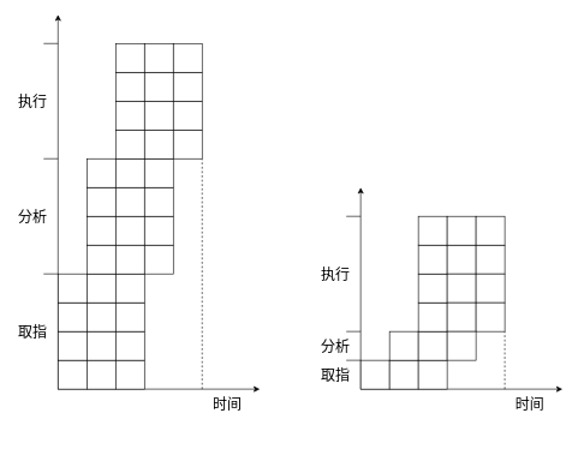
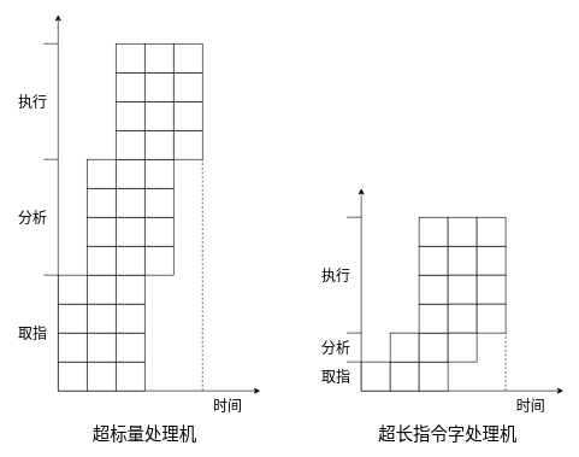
  <mxCell id="0" />
  <mxCell id="1" parent="0" />
  <mxCell id="2" value="" style="endArrow=classic;html=1;" edge="1" parent="1"><mxGeometry width="50" height="50" relative="1" as="geometry"><mxPoint x="80" y="540" as="sourcePoint" /><mxPoint x="360" y="540" as="targetPoint" /></mxGeometry></mxCell>
  <mxCell id="3" value="" style="endArrow=classic;html=1;" edge="1" parent="1"><mxGeometry width="50" height="50" relative="1" as="geometry"><mxPoint x="80" y="540" as="sourcePoint" /><mxPoint x="80" y="20" as="targetPoint" /></mxGeometry></mxCell>
  <mxCell id="4" value="取指" style="text;html=1;strokeColor=none;fillColor=none;align=center;verticalAlign=middle;whiteSpace=wrap;rounded=0;fontSize=20;" vertex="1" parent="1"><mxGeometry x="20" y="450" width="50" height="20" as="geometry" /></mxCell>
  <mxCell id="5" value="分析" style="text;html=1;strokeColor=none;fillColor=none;align=center;verticalAlign=middle;whiteSpace=wrap;rounded=0;fontSize=20;" vertex="1" parent="1"><mxGeometry x="20" y="290" width="50" height="20" as="geometry" /></mxCell>
  <mxCell id="6" value="执行" style="text;html=1;strokeColor=none;fillColor=none;align=center;verticalAlign=middle;whiteSpace=wrap;rounded=0;fontSize=20;" vertex="1" parent="1"><mxGeometry x="20" y="130" width="50" height="20" as="geometry" /></mxCell>
  <mxCell id="7" value="" style="endArrow=none;html=1;" edge="1" parent="1"><mxGeometry width="50" height="50" relative="1" as="geometry"><mxPoint x="60" y="380" as="sourcePoint" /><mxPoint x="80" y="380" as="targetPoint" /></mxGeometry></mxCell>
  <mxCell id="8" value="" style="endArrow=none;html=1;" edge="1" parent="1"><mxGeometry width="50" height="50" relative="1" as="geometry"><mxPoint x="60" y="220" as="sourcePoint" /><mxPoint x="80" y="220" as="targetPoint" /></mxGeometry></mxCell>
  <mxCell id="9" value="" style="endArrow=none;html=1;" edge="1" parent="1"><mxGeometry width="50" height="50" relative="1" as="geometry"><mxPoint x="60" y="60" as="sourcePoint" /><mxPoint x="80" y="60" as="targetPoint" /></mxGeometry></mxCell>
  <mxCell id="10" value="" style="rounded=0;whiteSpace=wrap;html=1;" vertex="1" parent="1"><mxGeometry x="80" y="500" width="40" height="40" as="geometry" /></mxCell>
  <mxCell id="11" value="" style="rounded=0;whiteSpace=wrap;html=1;" vertex="1" parent="1"><mxGeometry x="80" y="460" width="40" height="40" as="geometry" /></mxCell>
  <mxCell id="12" value="" style="rounded=0;whiteSpace=wrap;html=1;" vertex="1" parent="1"><mxGeometry x="80" y="420" width="40" height="40" as="geometry" /></mxCell>
  <mxCell id="13" value="" style="rounded=0;whiteSpace=wrap;html=1;" vertex="1" parent="1"><mxGeometry x="80" y="380" width="40" height="40" as="geometry" /></mxCell>
  <mxCell id="14" value="" style="rounded=0;whiteSpace=wrap;html=1;" vertex="1" parent="1"><mxGeometry x="120" y="500" width="40" height="40" as="geometry" /></mxCell>
  <mxCell id="15" value="" style="rounded=0;whiteSpace=wrap;html=1;" vertex="1" parent="1"><mxGeometry x="120" y="460" width="40" height="40" as="geometry" /></mxCell>
  <mxCell id="16" value="" style="rounded=0;whiteSpace=wrap;html=1;" vertex="1" parent="1"><mxGeometry x="120" y="420" width="40" height="40" as="geometry" /></mxCell>
  <mxCell id="17" value="" style="rounded=0;whiteSpace=wrap;html=1;" vertex="1" parent="1"><mxGeometry x="120" y="380" width="40" height="40" as="geometry" /></mxCell>
  <mxCell id="18" value="" style="rounded=0;whiteSpace=wrap;html=1;" vertex="1" parent="1"><mxGeometry x="160" y="500" width="40" height="40" as="geometry" /></mxCell>
  <mxCell id="19" value="" style="rounded=0;whiteSpace=wrap;html=1;" vertex="1" parent="1"><mxGeometry x="160" y="460" width="40" height="40" as="geometry" /></mxCell>
  <mxCell id="20" value="" style="rounded=0;whiteSpace=wrap;html=1;" vertex="1" parent="1"><mxGeometry x="160" y="420" width="40" height="40" as="geometry" /></mxCell>
  <mxCell id="21" value="" style="rounded=0;whiteSpace=wrap;html=1;" vertex="1" parent="1"><mxGeometry x="160" y="380" width="40" height="40" as="geometry" /></mxCell>
  <mxCell id="22" value="" style="rounded=0;whiteSpace=wrap;html=1;" vertex="1" parent="1"><mxGeometry x="120" y="340" width="40" height="40" as="geometry" /></mxCell>
  <mxCell id="23" value="" style="rounded=0;whiteSpace=wrap;html=1;" vertex="1" parent="1"><mxGeometry x="120" y="300" width="40" height="40" as="geometry" /></mxCell>
  <mxCell id="24" value="" style="rounded=0;whiteSpace=wrap;html=1;" vertex="1" parent="1"><mxGeometry x="120" y="260" width="40" height="40" as="geometry" /></mxCell>
  <mxCell id="25" value="" style="rounded=0;whiteSpace=wrap;html=1;" vertex="1" parent="1"><mxGeometry x="120" y="220" width="40" height="40" as="geometry" /></mxCell>
  <mxCell id="26" value="" style="rounded=0;whiteSpace=wrap;html=1;" vertex="1" parent="1"><mxGeometry x="160" y="340" width="40" height="40" as="geometry" /></mxCell>
  <mxCell id="27" value="" style="rounded=0;whiteSpace=wrap;html=1;" vertex="1" parent="1"><mxGeometry x="160" y="300" width="40" height="40" as="geometry" /></mxCell>
  <mxCell id="28" value="" style="rounded=0;whiteSpace=wrap;html=1;" vertex="1" parent="1"><mxGeometry x="160" y="260" width="40" height="40" as="geometry" /></mxCell>
  <mxCell id="29" value="" style="rounded=0;whiteSpace=wrap;html=1;" vertex="1" parent="1"><mxGeometry x="160" y="220" width="40" height="40" as="geometry" /></mxCell>
  <mxCell id="30" value="" style="rounded=0;whiteSpace=wrap;html=1;" vertex="1" parent="1"><mxGeometry x="200" y="340" width="40" height="40" as="geometry" /></mxCell>
  <mxCell id="31" value="" style="rounded=0;whiteSpace=wrap;html=1;" vertex="1" parent="1"><mxGeometry x="200" y="300" width="40" height="40" as="geometry" /></mxCell>
  <mxCell id="32" value="" style="rounded=0;whiteSpace=wrap;html=1;" vertex="1" parent="1"><mxGeometry x="200" y="260" width="40" height="40" as="geometry" /></mxCell>
  <mxCell id="33" value="" style="rounded=0;whiteSpace=wrap;html=1;" vertex="1" parent="1"><mxGeometry x="200" y="220" width="40" height="40" as="geometry" /></mxCell>
  <mxCell id="34" value="" style="rounded=0;whiteSpace=wrap;html=1;" vertex="1" parent="1"><mxGeometry x="160" y="180" width="40" height="40" as="geometry" /></mxCell>
  <mxCell id="35" value="" style="rounded=0;whiteSpace=wrap;html=1;" vertex="1" parent="1"><mxGeometry x="160" y="140" width="40" height="40" as="geometry" /></mxCell>
  <mxCell id="36" value="" style="rounded=0;whiteSpace=wrap;html=1;" vertex="1" parent="1"><mxGeometry x="160" y="100" width="40" height="40" as="geometry" /></mxCell>
  <mxCell id="37" value="" style="rounded=0;whiteSpace=wrap;html=1;" vertex="1" parent="1"><mxGeometry x="160" y="60" width="40" height="40" as="geometry" /></mxCell>
  <mxCell id="38" value="" style="rounded=0;whiteSpace=wrap;html=1;" vertex="1" parent="1"><mxGeometry x="200" y="180" width="40" height="40" as="geometry" /></mxCell>
  <mxCell id="39" value="" style="rounded=0;whiteSpace=wrap;html=1;" vertex="1" parent="1"><mxGeometry x="200" y="140" width="40" height="40" as="geometry" /></mxCell>
  <mxCell id="40" value="" style="rounded=0;whiteSpace=wrap;html=1;" vertex="1" parent="1"><mxGeometry x="200" y="100" width="40" height="40" as="geometry" /></mxCell>
  <mxCell id="41" value="" style="rounded=0;whiteSpace=wrap;html=1;" vertex="1" parent="1"><mxGeometry x="200" y="60" width="40" height="40" as="geometry" /></mxCell>
  <mxCell id="42" value="" style="rounded=0;whiteSpace=wrap;html=1;" vertex="1" parent="1"><mxGeometry x="240" y="180" width="40" height="40" as="geometry" /></mxCell>
  <mxCell id="43" value="" style="rounded=0;whiteSpace=wrap;html=1;" vertex="1" parent="1"><mxGeometry x="240" y="140" width="40" height="40" as="geometry" /></mxCell>
  <mxCell id="44" value="" style="rounded=0;whiteSpace=wrap;html=1;" vertex="1" parent="1"><mxGeometry x="240" y="100" width="40" height="40" as="geometry" /></mxCell>
  <mxCell id="45" value="" style="rounded=0;whiteSpace=wrap;html=1;" vertex="1" parent="1"><mxGeometry x="240" y="60" width="40" height="40" as="geometry" /></mxCell>
  <mxCell id="46" value="" style="endArrow=none;html=1;fontSize=20;entryX=1;entryY=1;entryDx=0;entryDy=0;dashed=1;" edge="1" parent="1" target="42"><mxGeometry width="50" height="50" relative="1" as="geometry"><mxPoint x="280" y="540" as="sourcePoint" /><mxPoint x="580" y="120" as="targetPoint" /></mxGeometry></mxCell>
  <mxCell id="47" value="时间" style="text;html=1;strokeColor=none;fillColor=none;align=center;verticalAlign=middle;whiteSpace=wrap;rounded=0;fontSize=20;" vertex="1" parent="1"><mxGeometry x="290" y="550" width="50" height="20" as="geometry" /></mxCell>
  <mxCell id="48" value="" style="endArrow=classic;html=1;" edge="1" parent="1"><mxGeometry width="50" height="50" relative="1" as="geometry"><mxPoint x="500" y="540" as="sourcePoint" /><mxPoint x="780" y="540" as="targetPoint" /></mxGeometry></mxCell>
  <mxCell id="49" value="" style="endArrow=classic;html=1;" edge="1" parent="1"><mxGeometry width="50" height="50" relative="1" as="geometry"><mxPoint x="500" y="540" as="sourcePoint" /><mxPoint x="500" y="260" as="targetPoint" /></mxGeometry></mxCell>
  <mxCell id="50" value="取指" style="text;html=1;strokeColor=none;fillColor=none;align=center;verticalAlign=middle;whiteSpace=wrap;rounded=0;fontSize=20;" vertex="1" parent="1"><mxGeometry x="440" y="510" width="50" height="20" as="geometry" /></mxCell>
  <mxCell id="51" value="分析" style="text;html=1;strokeColor=none;fillColor=none;align=center;verticalAlign=middle;whiteSpace=wrap;rounded=0;fontSize=20;" vertex="1" parent="1"><mxGeometry x="440" y="470" width="50" height="20" as="geometry" /></mxCell>
  <mxCell id="52" value="执行" style="text;html=1;strokeColor=none;fillColor=none;align=center;verticalAlign=middle;whiteSpace=wrap;rounded=0;fontSize=20;" vertex="1" parent="1"><mxGeometry x="440" y="370" width="50" height="20" as="geometry" /></mxCell>
  <mxCell id="53" value="" style="endArrow=none;html=1;entryX=0;entryY=1;entryDx=0;entryDy=0;" edge="1" parent="1"><mxGeometry width="50" height="50" relative="1" as="geometry"><mxPoint x="480" y="460" as="sourcePoint" /><mxPoint x="500" y="460" as="targetPoint" /></mxGeometry></mxCell>
  <mxCell id="54" value="" style="endArrow=none;html=1;" edge="1" parent="1"><mxGeometry width="50" height="50" relative="1" as="geometry"><mxPoint x="480" y="300" as="sourcePoint" /><mxPoint x="500" y="300" as="targetPoint" /></mxGeometry></mxCell>
  <mxCell id="55" value="" style="endArrow=none;html=1;entryX=0;entryY=0;entryDx=0;entryDy=0;" edge="1" parent="1" target="56"><mxGeometry width="50" height="50" relative="1" as="geometry"><mxPoint x="480" y="500" as="sourcePoint" /><mxPoint x="500" y="60" as="targetPoint" /></mxGeometry></mxCell>
  <mxCell id="56" value="" style="rounded=0;whiteSpace=wrap;html=1;" vertex="1" parent="1"><mxGeometry x="500" y="500" width="40" height="40" as="geometry" /></mxCell>
  <mxCell id="57" value="" style="rounded=0;whiteSpace=wrap;html=1;" vertex="1" parent="1"><mxGeometry x="540" y="500" width="40" height="40" as="geometry" /></mxCell>
  <mxCell id="58" value="" style="rounded=0;whiteSpace=wrap;html=1;" vertex="1" parent="1"><mxGeometry x="540" y="460" width="40" height="40" as="geometry" /></mxCell>
  <mxCell id="59" value="" style="rounded=0;whiteSpace=wrap;html=1;" vertex="1" parent="1"><mxGeometry x="580" y="500" width="40" height="40" as="geometry" /></mxCell>
  <mxCell id="60" value="" style="rounded=0;whiteSpace=wrap;html=1;" vertex="1" parent="1"><mxGeometry x="580" y="460" width="40" height="40" as="geometry" /></mxCell>
  <mxCell id="61" value="" style="rounded=0;whiteSpace=wrap;html=1;" vertex="1" parent="1"><mxGeometry x="580" y="420" width="40" height="40" as="geometry" /></mxCell>
  <mxCell id="62" value="" style="rounded=0;whiteSpace=wrap;html=1;" vertex="1" parent="1"><mxGeometry x="580" y="380" width="40" height="40" as="geometry" /></mxCell>
  <mxCell id="63" value="" style="rounded=0;whiteSpace=wrap;html=1;" vertex="1" parent="1"><mxGeometry x="580" y="340" width="40" height="40" as="geometry" /></mxCell>
  <mxCell id="64" value="" style="rounded=0;whiteSpace=wrap;html=1;" vertex="1" parent="1"><mxGeometry x="580" y="300" width="40" height="40" as="geometry" /></mxCell>
  <mxCell id="65" value="" style="rounded=0;whiteSpace=wrap;html=1;" vertex="1" parent="1"><mxGeometry x="620" y="340" width="40" height="40" as="geometry" /></mxCell>
  <mxCell id="66" value="" style="rounded=0;whiteSpace=wrap;html=1;" vertex="1" parent="1"><mxGeometry x="620" y="300" width="40" height="40" as="geometry" /></mxCell>
  <mxCell id="67" value="" style="rounded=0;whiteSpace=wrap;html=1;" vertex="1" parent="1"><mxGeometry x="620" y="380" width="40" height="40" as="geometry" /></mxCell>
  <mxCell id="68" value="" style="endArrow=none;html=1;fontSize=20;dashed=1;" edge="1" parent="1"><mxGeometry width="50" height="50" relative="1" as="geometry"><mxPoint x="700" y="540" as="sourcePoint" /><mxPoint x="700" y="460" as="targetPoint" /></mxGeometry></mxCell>
  <mxCell id="69" value="时间" style="text;html=1;strokeColor=none;fillColor=none;align=center;verticalAlign=middle;whiteSpace=wrap;rounded=0;fontSize=20;" vertex="1" parent="1"><mxGeometry x="710" y="550" width="50" height="20" as="geometry" /></mxCell>
  <mxCell id="70" value="" style="rounded=0;whiteSpace=wrap;html=1;" vertex="1" parent="1"><mxGeometry x="660" y="340" width="40" height="40" as="geometry" /></mxCell>
  <mxCell id="71" value="" style="rounded=0;whiteSpace=wrap;html=1;" vertex="1" parent="1"><mxGeometry x="660" y="300" width="40" height="40" as="geometry" /></mxCell>
  <mxCell id="72" value="" style="rounded=0;whiteSpace=wrap;html=1;" vertex="1" parent="1"><mxGeometry x="660" y="380" width="40" height="40" as="geometry" /></mxCell>
  <mxCell id="73" value="" style="rounded=0;whiteSpace=wrap;html=1;" vertex="1" parent="1"><mxGeometry x="620" y="420" width="40" height="40" as="geometry" /></mxCell>
  <mxCell id="74" value="" style="rounded=0;whiteSpace=wrap;html=1;" vertex="1" parent="1"><mxGeometry x="660" y="420" width="40" height="40" as="geometry" /></mxCell>
  <mxCell id="75" value="" style="rounded=0;whiteSpace=wrap;html=1;" vertex="1" parent="1"><mxGeometry x="620" y="460" width="40" height="40" as="geometry" /></mxCell>
+ <mxCell id="76" value="超标量处理机" style="text;html=1;strokeColor=none;fillColor=none;align=center;verticalAlign=middle;whiteSpace=wrap;rounded=0;fontSize=24;" vertex="1" parent="1"><mxGeometry x="120" y="590" width="160" height="20" as="geometry" /></mxCell>
+ <mxCell id="77" value="超长指令字处理机" style="text;html=1;strokeColor=none;fillColor=none;align=center;verticalAlign=middle;whiteSpace=wrap;rounded=0;fontSize=24;" vertex="1" parent="1"><mxGeometry x="520" y="590" width="200" height="20" as="geometry" /></mxCell>
